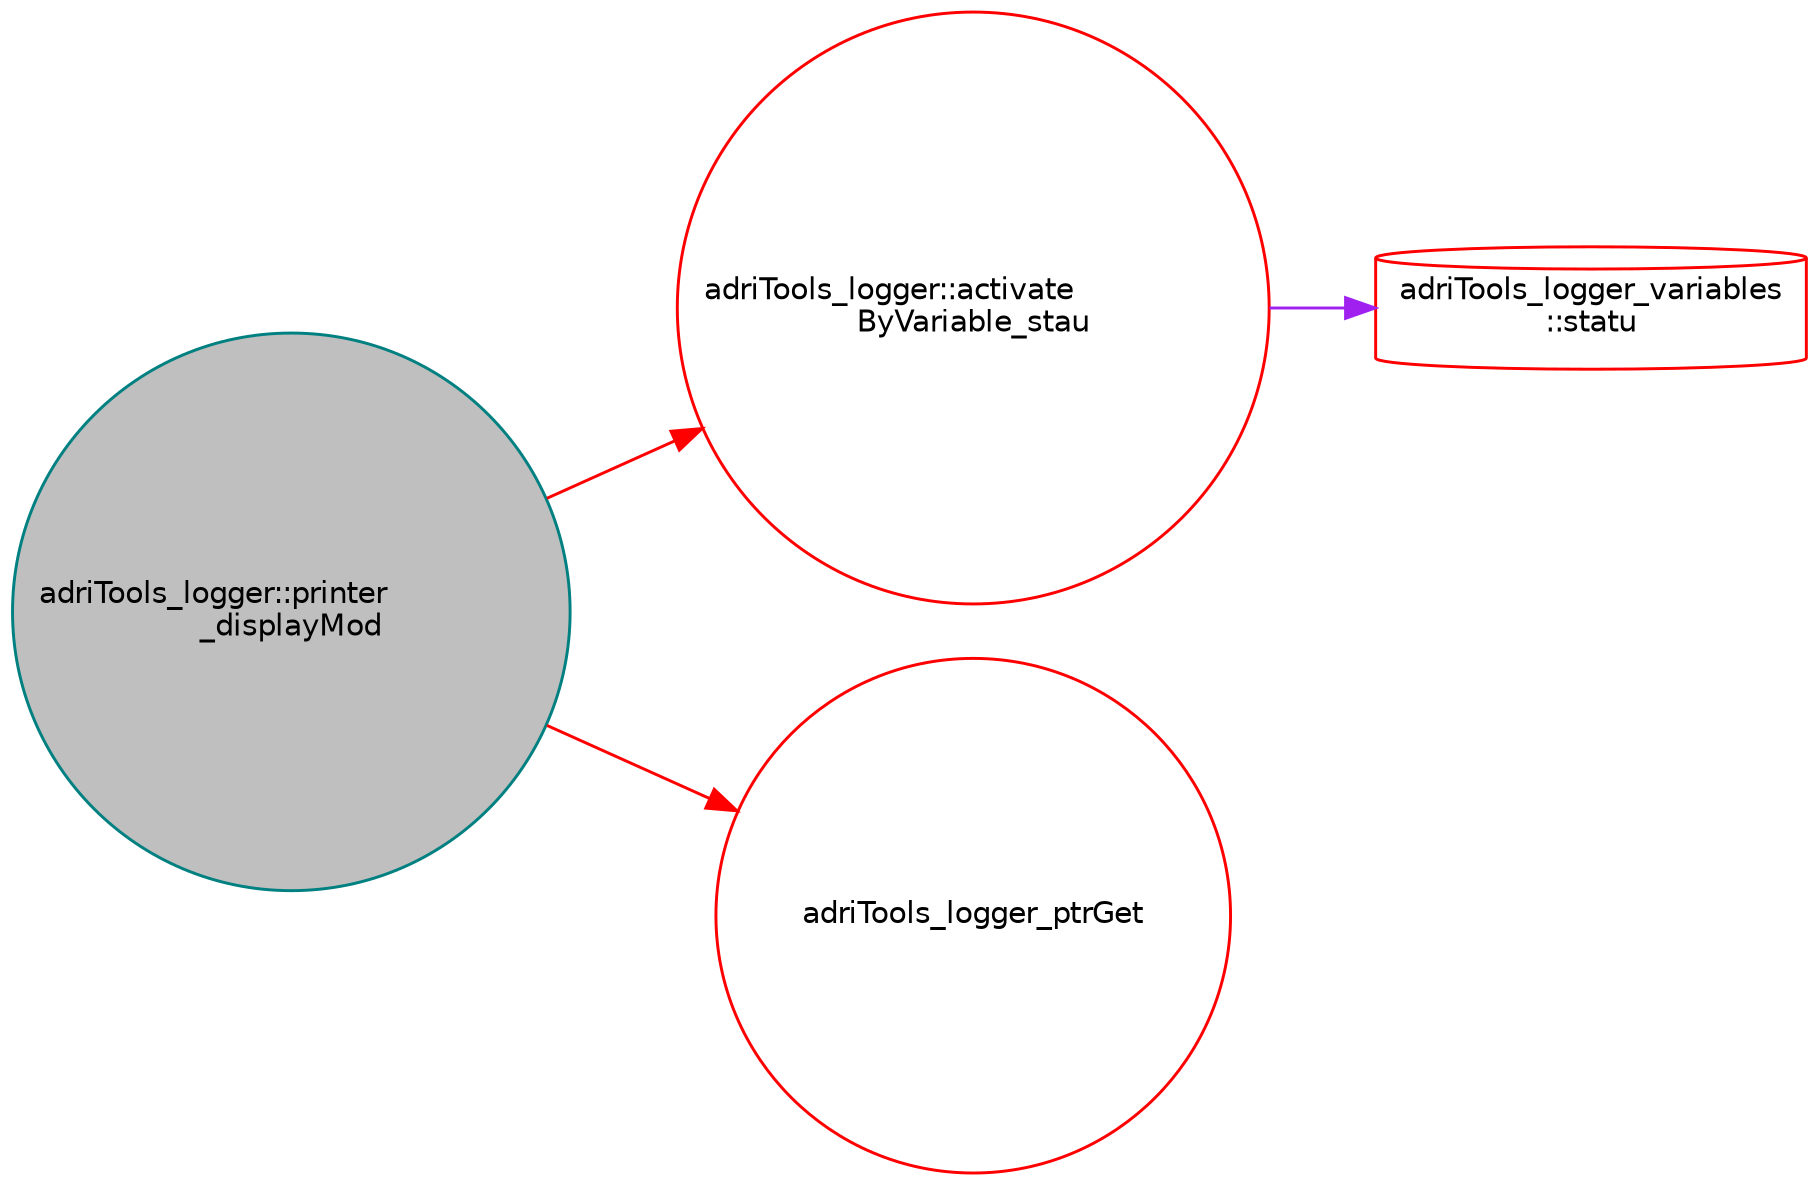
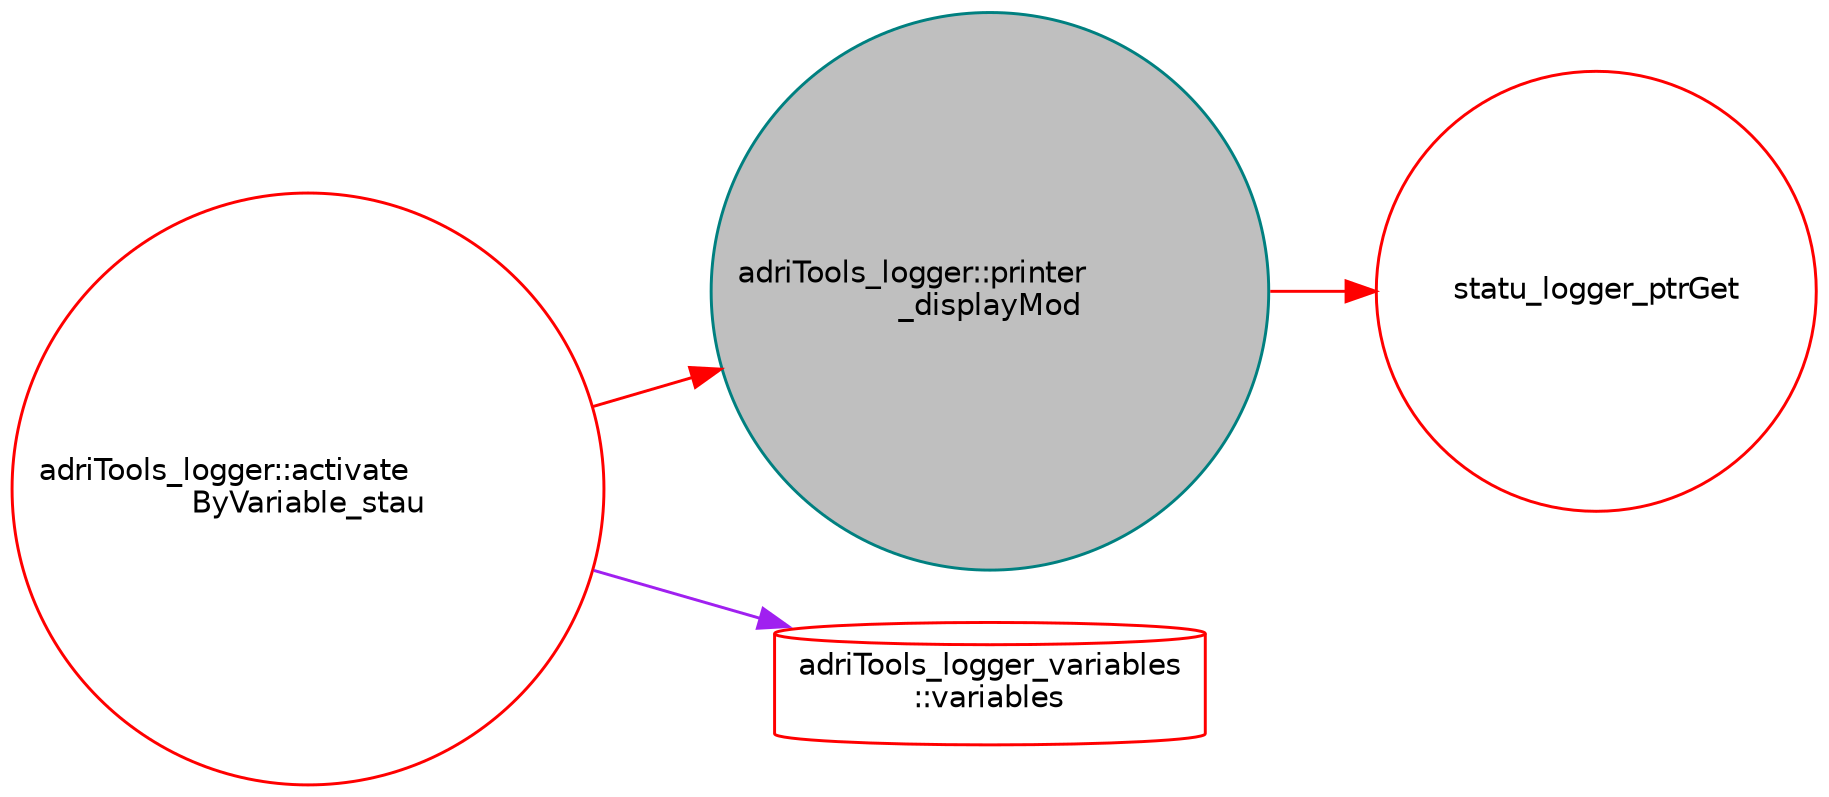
  digraph {
    rankdir=LR
    node [color=red fillcolor=white fontname=Helvetica fontsize=10 shape=circle style=filled]
    edge [color=red fontname=Helvetica fontsize=10 labelfontname=Helvetica labelfontsize=10 style=solid]
    n1 [color=teal fillcolor=grey75 fontcolor=black height=0.2 label="adriTools_logger::printer\l_displayMod" width=0.4]
    n2 [height=0.2 label="adriTools_logger::activate\lByVariable_stau" width=0.4]
-   n3 [height=0.2 label=adriTools_logger_ptrGet width=0.4]
-   n4 [height=0.2 label="adriTools_logger_variables\l::statu" shape=cylinder width=0.4]
-   n1 -> n2
+   n3 [height=0.2 label=statu_logger_ptrGet width=0.4]
+   n4 [height=0.2 label="adriTools_logger_variables\l::variables" shape=cylinder width=0.4]
+   n2 -> n1
    n1 -> n3
    n2 -> n4 [color=purple]
  }
